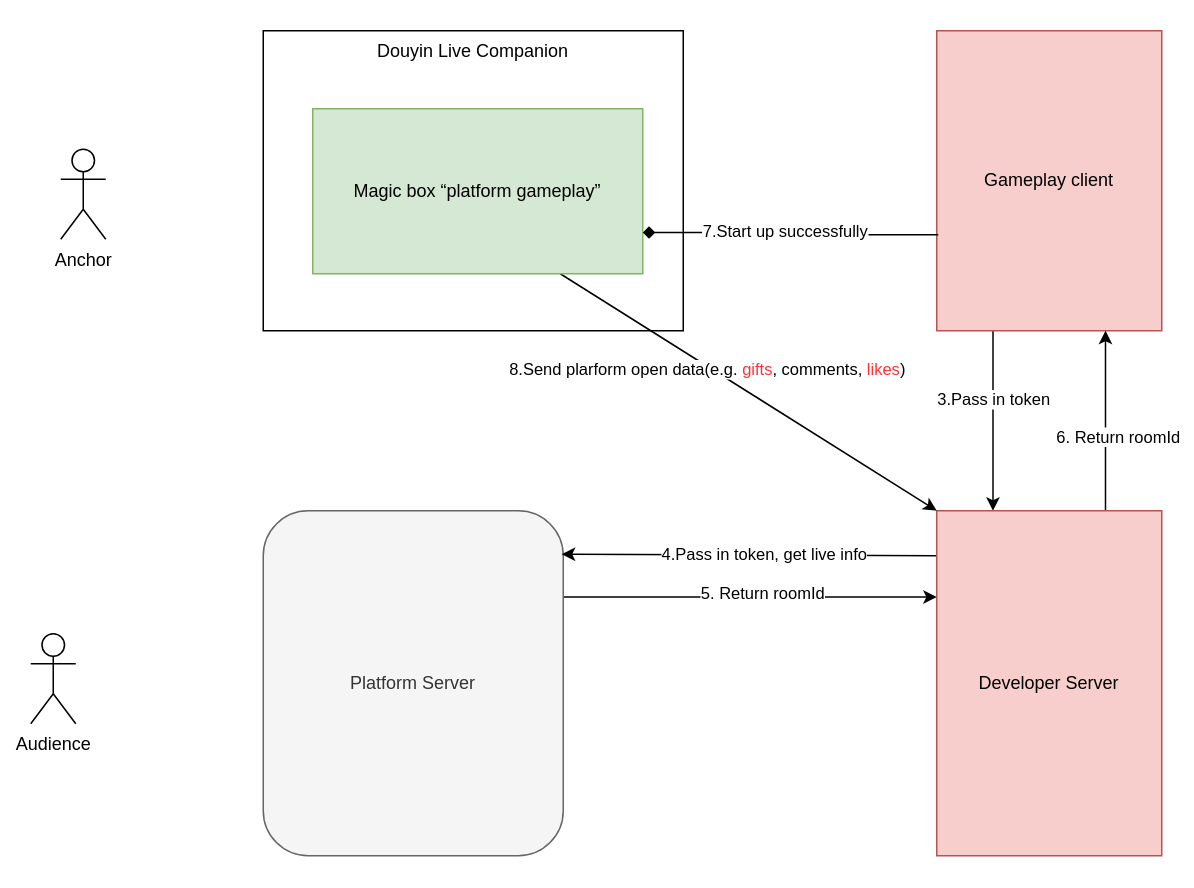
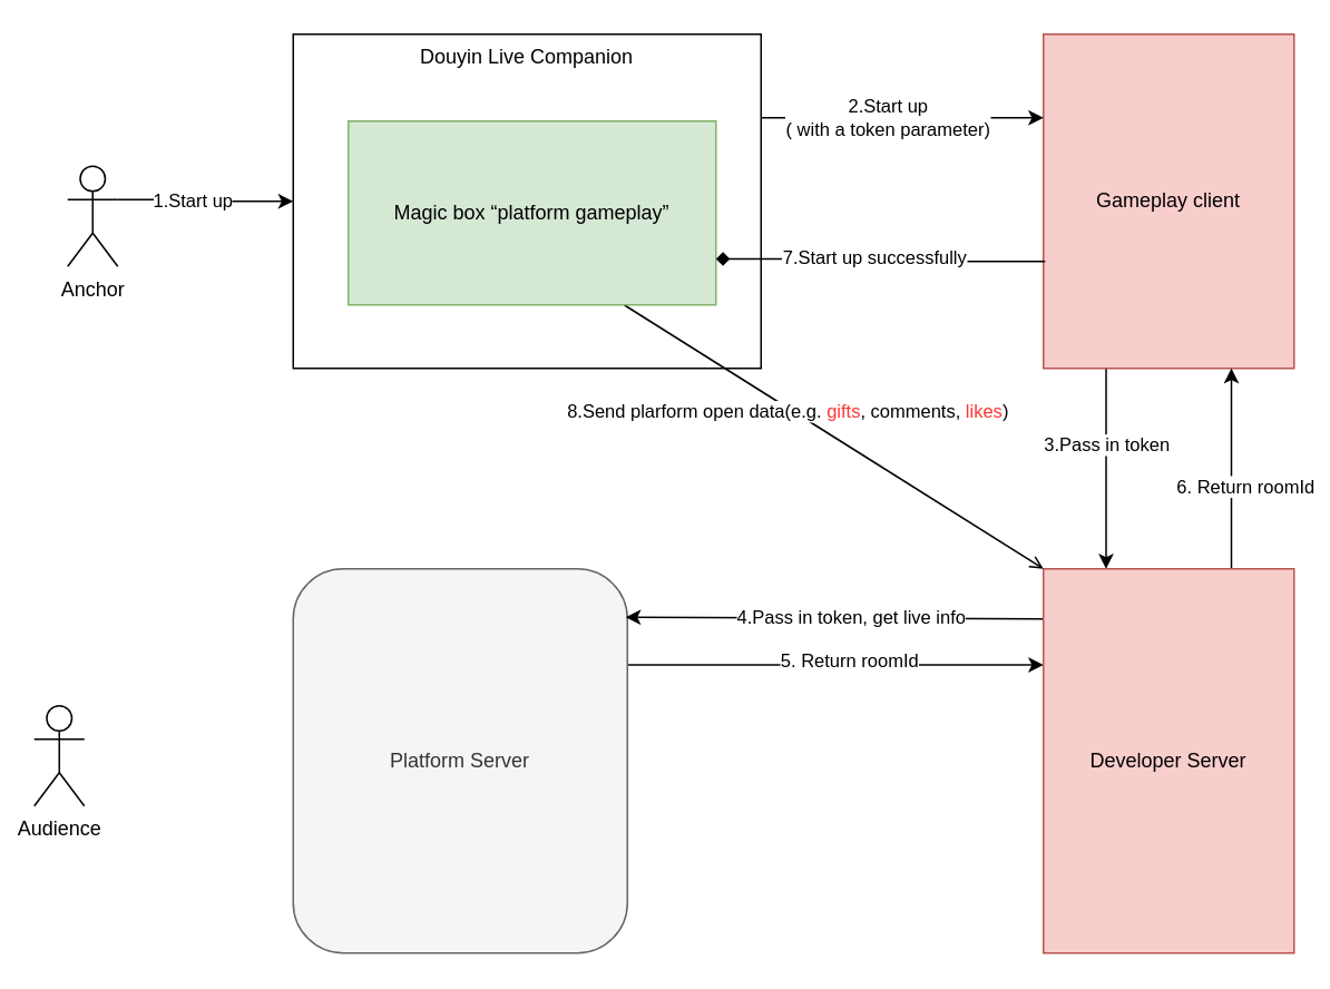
  <mxCell id="0" />
  <mxCell id="1" parent="0" />
+ <mxCell id="2" style="edgeStyle=orthogonalEdgeStyle;rounded=0;orthogonalLoop=1;jettySize=auto;html=1;exitX=1;exitY=0.333;exitDx=0;exitDy=0;exitPerimeter=0;entryX=0;entryY=0.5;entryDx=0;entryDy=0;" edge="1" parent="1" source="4" target="10"><mxGeometry relative="1" as="geometry" /></mxCell>
+ <mxCell id="3" value="1.Start up" style="edgeLabel;html=1;align=center;verticalAlign=middle;resizable=0;points=[];" vertex="1" connectable="0" parent="2"><mxGeometry x="-0.143" y="-1" relative="1" as="geometry"><mxPoint as="offset" /></mxGeometry></mxCell>
  <mxCell id="4" value="Anchor" style="shape=umlActor;verticalLabelPosition=bottom;verticalAlign=top;html=1;outlineConnect=0;" vertex="1" parent="1"><mxGeometry x="40" y="99" width="30" height="60" as="geometry" /></mxCell>
  <mxCell id="5" style="edgeStyle=none;rounded=0;orthogonalLoop=1;jettySize=auto;html=1;exitX=0.25;exitY=1;exitDx=0;exitDy=0;entryX=0.25;entryY=0;entryDx=0;entryDy=0;" edge="1" parent="1" source="7" target="18"><mxGeometry relative="1" as="geometry" /></mxCell>
  <mxCell id="6" value="3.Pass in token" style="edgeLabel;html=1;align=center;verticalAlign=middle;resizable=0;points=[];" vertex="1" connectable="0" parent="5"><mxGeometry x="-0.25" relative="1" as="geometry"><mxPoint as="offset" /></mxGeometry></mxCell>
  <mxCell id="7" value="Gameplay client" style="rounded=0;whiteSpace=wrap;html=1;verticalAlign=middle;align=center;fillColor=#f8cecc;strokeColor=#b85450;" vertex="1" parent="1"><mxGeometry x="624" y="20" width="150" height="200" as="geometry" /></mxCell>
+ <mxCell id="8" style="edgeStyle=orthogonalEdgeStyle;rounded=0;orthogonalLoop=1;jettySize=auto;html=1;exitX=1;exitY=0.25;exitDx=0;exitDy=0;entryX=0;entryY=0.25;entryDx=0;entryDy=0;" edge="1" parent="1" source="10" target="7"><mxGeometry relative="1" as="geometry" /></mxCell>
+ <mxCell id="9" value="2.Start up&lt;br&gt;( with a token parameter)" style="edgeLabel;html=1;align=center;verticalAlign=middle;resizable=0;points=[];" vertex="1" connectable="0" parent="8"><mxGeometry x="-0.108" y="1" relative="1" as="geometry"><mxPoint as="offset" /></mxGeometry></mxCell>
  <mxCell id="10" value="Douyin Live Companion" style="rounded=0;whiteSpace=wrap;html=1;verticalAlign=top;" vertex="1" parent="1"><mxGeometry x="175" y="20" width="280" height="200" as="geometry" /></mxCell>
  <mxCell id="11" style="edgeStyle=none;rounded=0;orthogonalLoop=1;jettySize=auto;html=1;exitX=1;exitY=0.25;exitDx=0;exitDy=0;entryX=0;entryY=0.25;entryDx=0;entryDy=0;" edge="1" parent="1" source="13" target="18"><mxGeometry relative="1" as="geometry" /></mxCell>
  <mxCell id="12" value="5. Return roomId" style="edgeLabel;html=1;align=center;verticalAlign=middle;resizable=0;points=[];" vertex="1" connectable="0" parent="11"><mxGeometry x="0.06" y="4" relative="1" as="geometry"><mxPoint y="1" as="offset" /></mxGeometry></mxCell>
  <mxCell id="13" value="Platform Server" style="whiteSpace=wrap;html=1;fillColor=#f5f5f5;strokeColor=#666666;fontColor=#333333;rounded=1;" vertex="1" parent="1"><mxGeometry x="175" y="340" width="200" height="230" as="geometry" /></mxCell>
  <mxCell id="14" style="edgeStyle=none;rounded=0;orthogonalLoop=1;jettySize=auto;html=1;exitX=0.75;exitY=0;exitDx=0;exitDy=0;entryX=0.75;entryY=1;entryDx=0;entryDy=0;" edge="1" parent="1" source="18" target="7"><mxGeometry relative="1" as="geometry" /></mxCell>
  <mxCell id="15" value="6. Return roomId" style="edgeLabel;html=1;align=center;verticalAlign=middle;resizable=0;points=[];" vertex="1" connectable="0" parent="14"><mxGeometry x="0.083" y="-2" relative="1" as="geometry"><mxPoint x="6" y="15" as="offset" /></mxGeometry></mxCell>
  <mxCell id="16" style="edgeStyle=none;rounded=0;orthogonalLoop=1;jettySize=auto;html=1;exitX=0;exitY=0.25;exitDx=0;exitDy=0;entryX=0.995;entryY=0.126;entryDx=0;entryDy=0;entryPerimeter=0;" edge="1" parent="1" target="13"><mxGeometry relative="1" as="geometry"><mxPoint x="624" y="370" as="sourcePoint" /><mxPoint x="414" y="370" as="targetPoint" /></mxGeometry></mxCell>
  <mxCell id="17" value="4.Pass in token, get live info" style="edgeLabel;html=1;align=center;verticalAlign=middle;resizable=0;points=[];" vertex="1" connectable="0" parent="16"><mxGeometry x="-0.209" y="-1" relative="1" as="geometry"><mxPoint x="-17" as="offset" /></mxGeometry></mxCell>
  <mxCell id="18" value="Developer Server" style="rounded=0;whiteSpace=wrap;html=1;fillColor=#f8cecc;strokeColor=#b85450;" vertex="1" parent="1"><mxGeometry x="624" y="340" width="150" height="230" as="geometry" /></mxCell>
  <mxCell id="19" value="Audience" style="shape=umlActor;verticalLabelPosition=bottom;verticalAlign=top;html=1;outlineConnect=0;" vertex="1" parent="1"><mxGeometry x="20" y="422" width="30" height="60" as="geometry" /></mxCell>
- <mxCell id="20" style="edgeStyle=none;rounded=0;orthogonalLoop=1;jettySize=auto;html=1;exitX=0.75;exitY=1;exitDx=0;exitDy=0;entryX=0;entryY=0;entryDx=0;entryDy=0;" edge="1" parent="1" source="22" target="18"><mxGeometry relative="1" as="geometry" /></mxCell>
+ <mxCell id="20" style="edgeStyle=none;rounded=0;orthogonalLoop=1;jettySize=auto;html=1;exitX=0.75;exitY=1;exitDx=0;exitDy=0;entryX=0;entryY=0;entryDx=0;entryDy=0;endArrow=open;" edge="1" parent="1" source="22" target="18"><mxGeometry relative="1" as="geometry" /></mxCell>
  <mxCell id="21" value="8.Send plarform open data(e.g. &lt;font color=&quot;#ff3333&quot;&gt;gifts&lt;/font&gt;, comments, &lt;font color=&quot;#ff3333&quot;&gt;likes&lt;/font&gt;)" style="edgeLabel;html=1;align=center;verticalAlign=middle;resizable=0;points=[];" vertex="1" connectable="0" parent="20"><mxGeometry x="-0.22" y="-2" relative="1" as="geometry"><mxPoint as="offset" /></mxGeometry></mxCell>
  <mxCell id="22" value="Magic box “platform gameplay”" style="rounded=0;whiteSpace=wrap;html=1;labelBackgroundColor=none;fillColor=#d5e8d4;strokeColor=#82b366;" vertex="1" parent="1"><mxGeometry x="208" y="72" width="220" height="110" as="geometry" /></mxCell>
  <mxCell id="23" style="edgeStyle=orthogonalEdgeStyle;rounded=0;orthogonalLoop=1;jettySize=auto;html=1;exitX=0.007;exitY=0.68;exitDx=0;exitDy=0;entryX=1;entryY=0.75;entryDx=0;entryDy=0;exitPerimeter=0;endArrow=diamond;" edge="1" parent="1" source="7" target="22"><mxGeometry relative="1" as="geometry" /></mxCell>
  <mxCell id="24" value="7.Start up successfully" style="edgeLabel;html=1;align=center;verticalAlign=middle;resizable=0;points=[];" vertex="1" connectable="0" parent="23"><mxGeometry x="0.05" y="-1" relative="1" as="geometry"><mxPoint as="offset" /></mxGeometry></mxCell>
